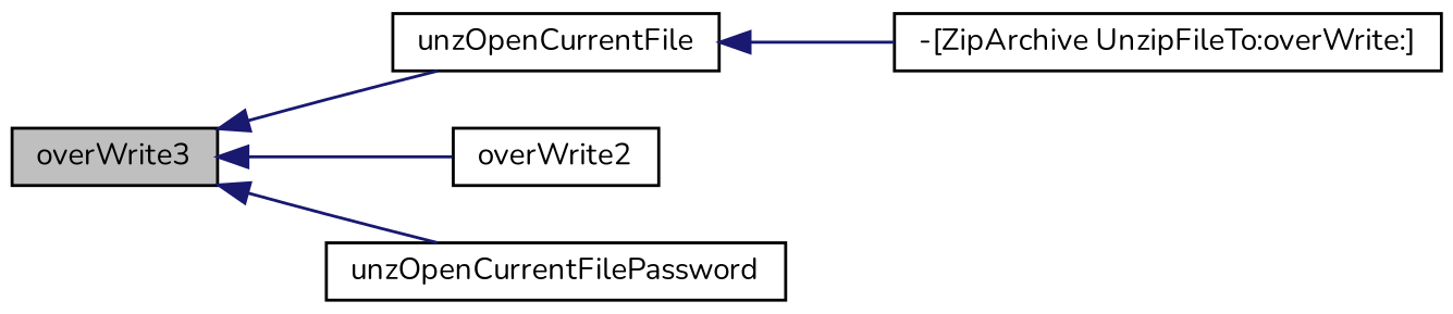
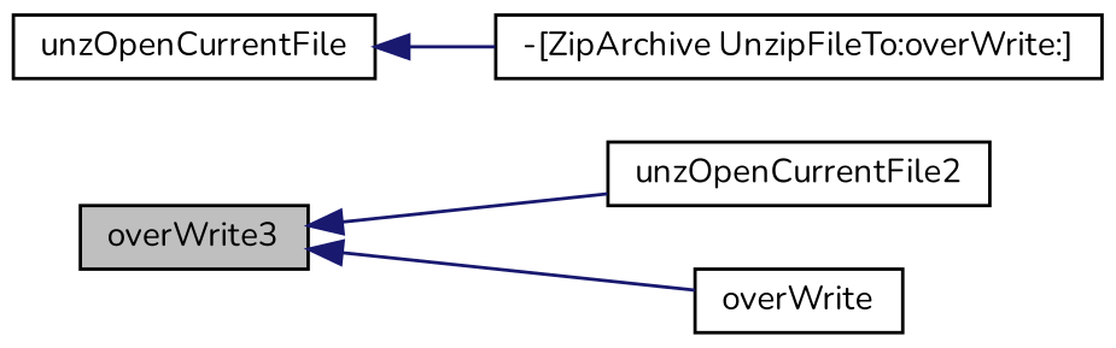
  digraph {
    fontname=Nunito
    rankdir=LR
    node [color=black fillcolor=white fontname=Nunito fontsize=10 shape=record style=filled]
    edge [color=midnightblue dir=back fontname=Nunito fontsize=10 labelfontname="FreeSans.ttf" labelfontsize=10 style=solid]
    n1 [fillcolor=grey75 fontcolor=black height=0.2 label=overWrite3 width=0.4]
    n2 [height=0.2 label=unzOpenCurrentFile width=0.4]
-   n3 [height=0.2 label=overWrite2 width=0.4]
-   n4 [height=0.2 label=unzOpenCurrentFilePassword width=0.4]
+   n3 [height=0.2 label=unzOpenCurrentFile2 width=0.4]
+   n4 [height=0.2 label=overWrite width=0.4]
    n5 [height=0.2 label="-[ZipArchive UnzipFileTo:overWrite:]" width=0.4]
-   n1 -> n2
    n1 -> n3
    n1 -> n4
    n2 -> n5
  }
